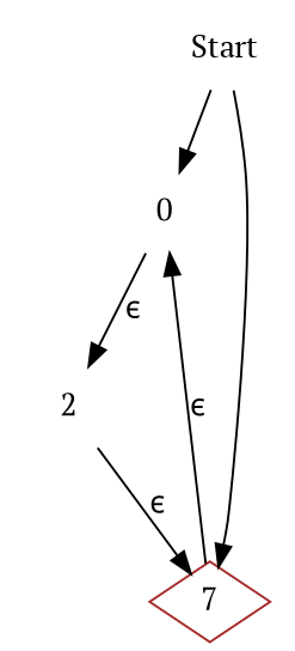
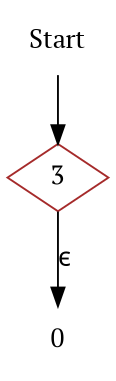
  digraph {
    fontname="PT Serif"
    node [color=brown fontname="PT Serif" shape=plaintext]
    edge [fontname="PT Serif"]
    Start [color=black shape=none]
    n2 [label=0]
-   n3 [label=7 shape=diamond]
-   n4 [label=2]
-   Start -> n2
+   n3 [label=3 shape=diamond]
    Start -> n3
-   n2 -> n4 [label="ϵ"]
    n3 -> n2 [label="ϵ"]
-   n4 -> n3 [label="ϵ"]
  }
